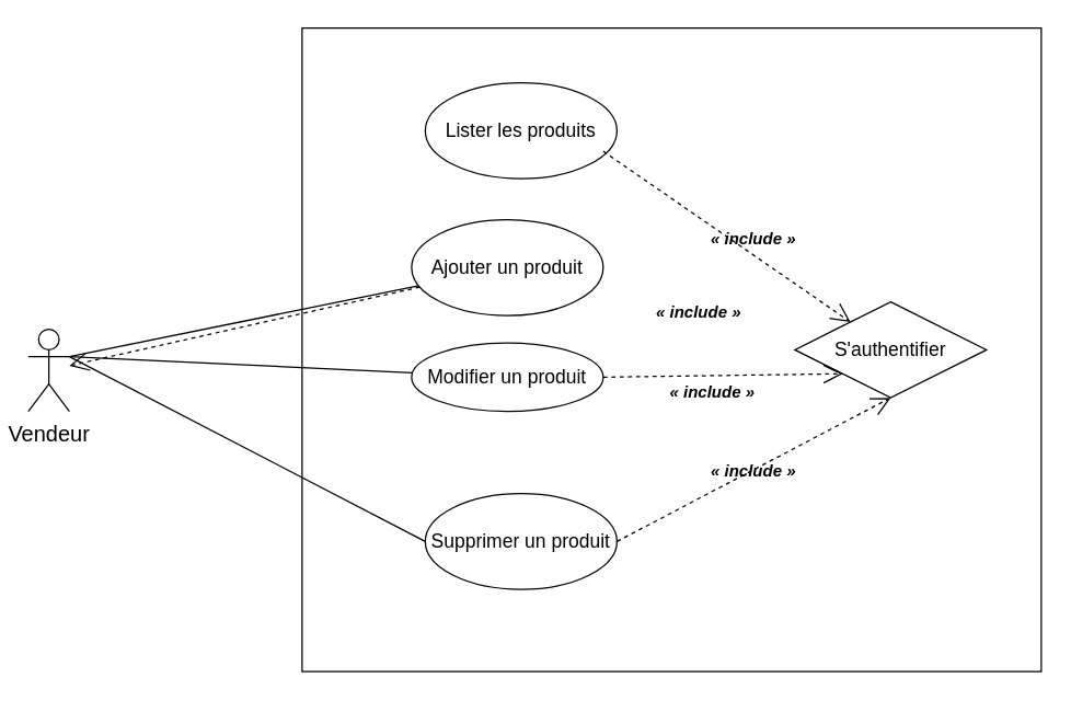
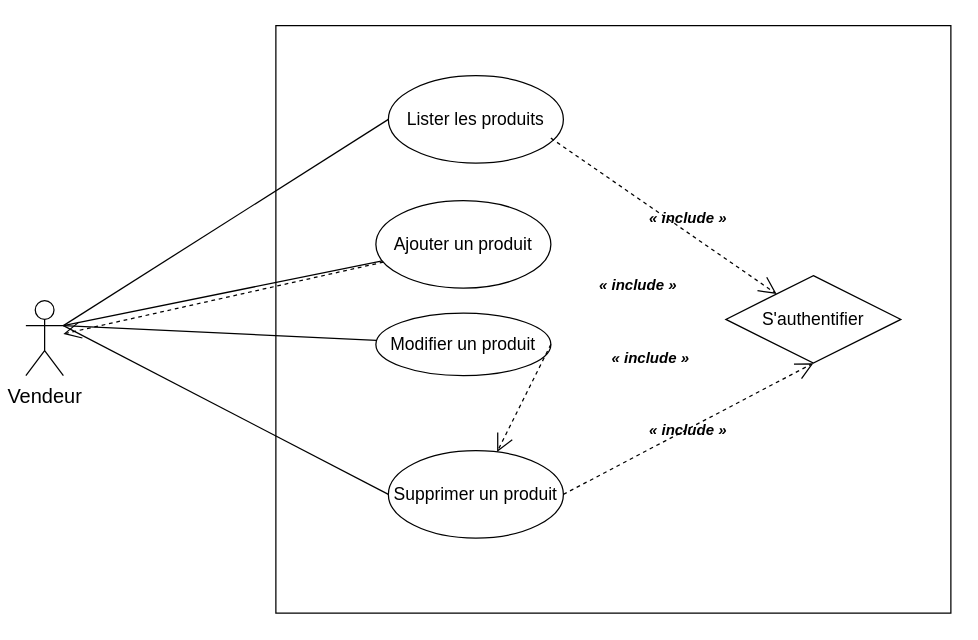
  <mxCell id="0" />
  <mxCell id="1" parent="0" />
  <mxCell id="2" value="" style="html=1;" vertex="1" parent="1"><mxGeometry x="220" y="20" width="540" height="470" as="geometry" /></mxCell>
  <mxCell id="3" value="&lt;font style=&quot;font-size: 14px&quot;&gt;Lister les produits&lt;/font&gt;" style="ellipse;whiteSpace=wrap;html=1;" vertex="1" parent="1"><mxGeometry x="310" y="60" width="140" height="70" as="geometry" /></mxCell>
  <mxCell id="4" value="&lt;font style=&quot;font-size: 14px&quot;&gt;Ajouter un produit&lt;/font&gt;" style="ellipse;whiteSpace=wrap;html=1;" vertex="1" parent="1"><mxGeometry x="300" y="160" width="140" height="70" as="geometry" /></mxCell>
  <mxCell id="5" value="&lt;font style=&quot;font-size: 14px&quot;&gt;Modifier un produit&lt;/font&gt;" style="ellipse;whiteSpace=wrap;html=1;" vertex="1" parent="1"><mxGeometry x="300" y="250" width="140" height="50" as="geometry" /></mxCell>
  <mxCell id="6" value="&lt;font style=&quot;font-size: 14px&quot;&gt;Supprimer un produit&lt;/font&gt;" style="ellipse;whiteSpace=wrap;html=1;" vertex="1" parent="1"><mxGeometry x="310" y="360" width="140" height="70" as="geometry" /></mxCell>
  <mxCell id="7" value="&lt;font style=&quot;font-size: 14px&quot;&gt;S'authentifier&lt;/font&gt;" style="rhombus;whiteSpace=wrap;html=1;" vertex="1" parent="1"><mxGeometry x="580" y="220" width="140" height="70" as="geometry" /></mxCell>
  <mxCell id="8" value="&lt;font style=&quot;font-size: 16px&quot;&gt;Vendeur&lt;/font&gt;" style="shape=umlActor;verticalLabelPosition=bottom;verticalAlign=top;html=1;" vertex="1" parent="1"><mxGeometry x="20" y="240" width="30" height="60" as="geometry" /></mxCell>
  <mxCell id="9" value="" style="endArrow=open;endFill=1;endSize=12;html=1;dashed=1;" edge="1" parent="1" target="7"><mxGeometry width="160" relative="1" as="geometry"><mxPoint x="440" y="110" as="sourcePoint" /><mxPoint x="600" y="110" as="targetPoint" /></mxGeometry></mxCell>
  <mxCell id="10" value="" style="endArrow=open;endFill=1;endSize=12;html=1;dashed=1;" edge="1" parent="1" source="4" target="8"><mxGeometry width="160" relative="1" as="geometry"><mxPoint x="410" y="230" as="sourcePoint" /><mxPoint x="570" y="230" as="targetPoint" /></mxGeometry></mxCell>
- <mxCell id="11" value="" style="endArrow=open;endFill=1;endSize=12;html=1;dashed=1;entryX=0;entryY=1;entryDx=0;entryDy=0;exitX=1;exitY=0.5;exitDx=0;exitDy=0;" edge="1" parent="1" source="5" target="7"><mxGeometry width="160" relative="1" as="geometry"><mxPoint x="440" y="299" as="sourcePoint" /><mxPoint x="630" y="299" as="targetPoint" /></mxGeometry></mxCell>
+ <mxCell id="11" value="" style="endArrow=open;endFill=1;endSize=12;html=1;dashed=1;exitX=1;exitY=0.5;exitDx=0;exitDy=0;" edge="1" parent="1" source="5" target="6"><mxGeometry width="160" relative="1" as="geometry"><mxPoint x="440" y="299" as="sourcePoint" /><mxPoint x="630" y="299" as="targetPoint" /></mxGeometry></mxCell>
  <mxCell id="12" value="" style="endArrow=open;endFill=1;endSize=12;html=1;dashed=1;entryX=0.5;entryY=1;entryDx=0;entryDy=0;exitX=1;exitY=0.5;exitDx=0;exitDy=0;" edge="1" parent="1" source="6" target="7"><mxGeometry width="160" relative="1" as="geometry"><mxPoint x="450" y="404.5" as="sourcePoint" /><mxPoint x="610" y="404.5" as="targetPoint" /></mxGeometry></mxCell>
+ <mxCell id="13" value="" style="endArrow=none;html=1;entryX=0;entryY=0.5;entryDx=0;entryDy=0;exitX=1;exitY=0.333;exitDx=0;exitDy=0;exitPerimeter=0;" edge="1" parent="1" source="8" target="3"><mxGeometry relative="1" as="geometry"><mxPoint x="30" y="254.5" as="sourcePoint" /><mxPoint x="190" y="254.5" as="targetPoint" /></mxGeometry></mxCell>
  <mxCell id="14" value="" style="endArrow=none;html=1;" edge="1" parent="1" target="4"><mxGeometry relative="1" as="geometry"><mxPoint x="50" y="260" as="sourcePoint" /><mxPoint x="330" y="135" as="targetPoint" /></mxGeometry></mxCell>
  <mxCell id="15" value="" style="endArrow=none;html=1;" edge="1" parent="1" target="5"><mxGeometry relative="1" as="geometry"><mxPoint x="50" y="260" as="sourcePoint" /><mxPoint x="285.147" y="290.003" as="targetPoint" /></mxGeometry></mxCell>
  <mxCell id="16" value="" style="endArrow=none;html=1;entryX=0;entryY=0.5;entryDx=0;entryDy=0;" edge="1" parent="1" target="6"><mxGeometry relative="1" as="geometry"><mxPoint x="50" y="260" as="sourcePoint" /><mxPoint x="309.999" y="379.597" as="targetPoint" /></mxGeometry></mxCell>
  <mxCell id="17" value="« include »" style="text;align=center;fontStyle=3;verticalAlign=middle;spacingLeft=3;spacingRight=3;strokeColor=none;rotatable=0;points=[[0,0.5],[1,0.5]];portConstraint=eastwest;fontSize=12;" vertex="1" parent="1"><mxGeometry x="510" y="330" width="80" height="26" as="geometry" /></mxCell>
  <mxCell id="18" value="« include »" style="text;align=center;fontStyle=3;verticalAlign=middle;spacingLeft=3;spacingRight=3;strokeColor=none;rotatable=0;points=[[0,0.5],[1,0.5]];portConstraint=eastwest;fontSize=12;" vertex="1" parent="1"><mxGeometry x="510" y="160" width="80" height="26" as="geometry" /></mxCell>
  <mxCell id="19" value="« include »" style="text;align=center;fontStyle=3;verticalAlign=middle;spacingLeft=3;spacingRight=3;strokeColor=none;rotatable=0;points=[[0,0.5],[1,0.5]];portConstraint=eastwest;fontSize=12;" vertex="1" parent="1"><mxGeometry x="470" y="214" width="80" height="26" as="geometry" /></mxCell>
  <mxCell id="20" value="« include »" style="text;align=center;fontStyle=3;verticalAlign=middle;spacingLeft=3;spacingRight=3;strokeColor=none;rotatable=0;points=[[0,0.5],[1,0.5]];portConstraint=eastwest;fontSize=12;" vertex="1" parent="1"><mxGeometry x="480" y="272" width="80" height="26" as="geometry" /></mxCell>
